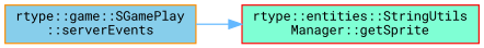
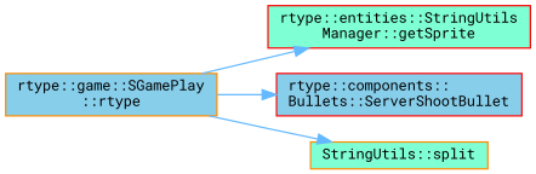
  digraph {
    fontname="Roboto Mono"
    rankdir=LR
    node [color=darkorange fillcolor=skyblue fontname="Roboto Mono" fontsize=10 shape=box style=filled]
    edge [color=steelblue1 fontname="Roboto Mono" fontsize=10 labelfontname=Helvetica labelfontsize=10 style=solid]
-   n1 [fontcolor=black height=0.2 label="rtype::game::SGamePlay\l::serverEvents" width=0.4]
+   n1 [fontcolor=black height=0.2 label="rtype::game::SGamePlay\l::rtype" width=0.4]
    n2 [color=red fillcolor=aquamarine height=0.2 label="rtype::entities::StringUtils\lManager::getSprite" width=0.4]
+   n3 [color=red height=0.2 label="rtype::components::\lBullets::ServerShootBullet" width=0.4]
+   n4 [fillcolor=aquamarine height=0.2 label="StringUtils::split" width=0.4]
    n1 -> n2
+   n1 -> n3
+   n1 -> n4
  }
